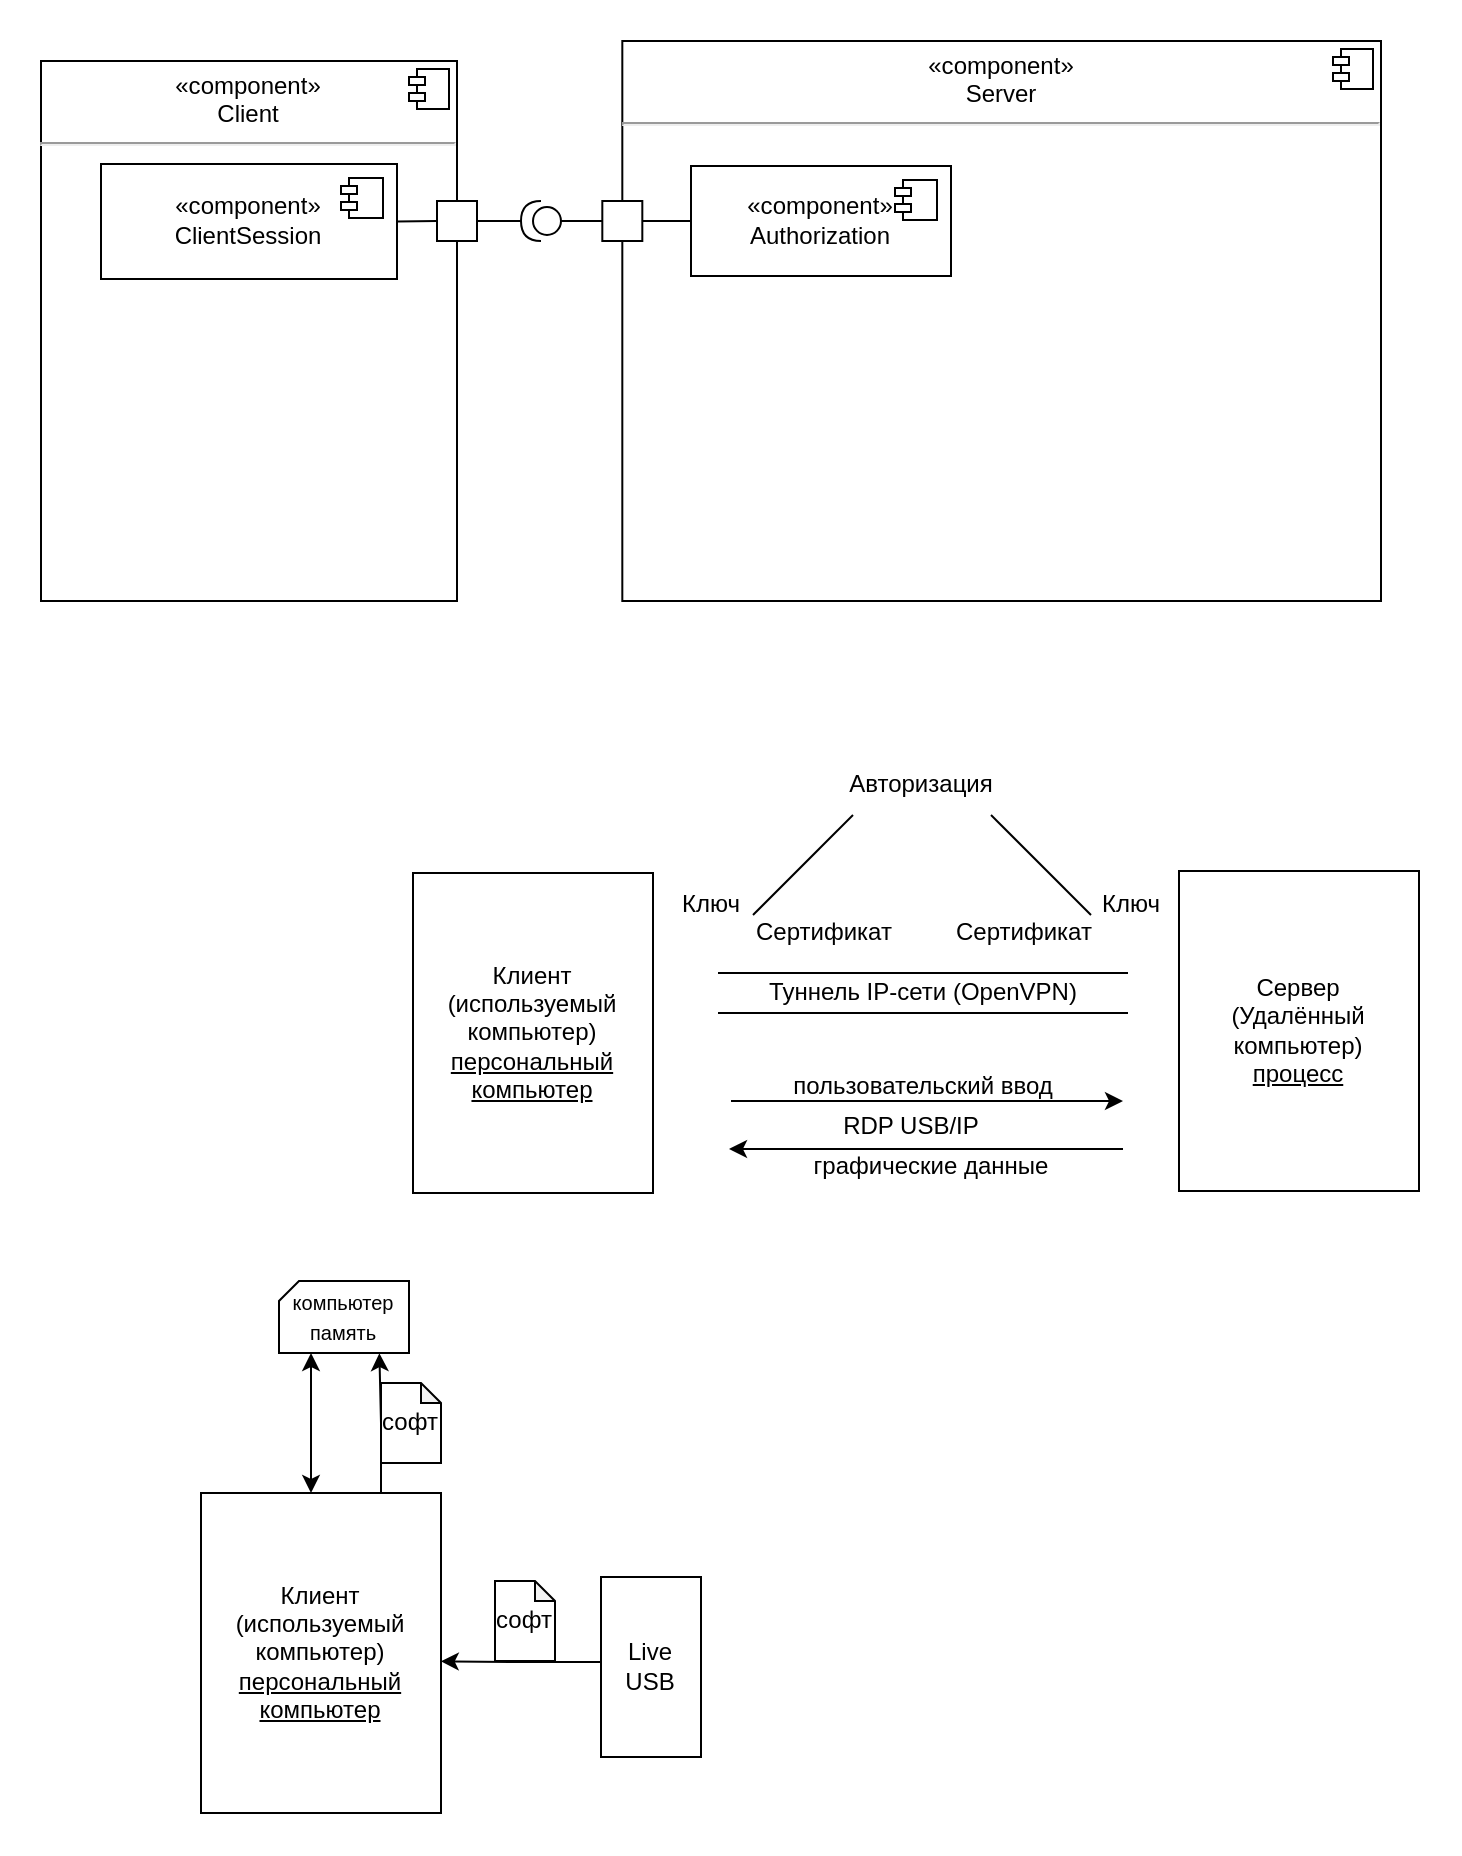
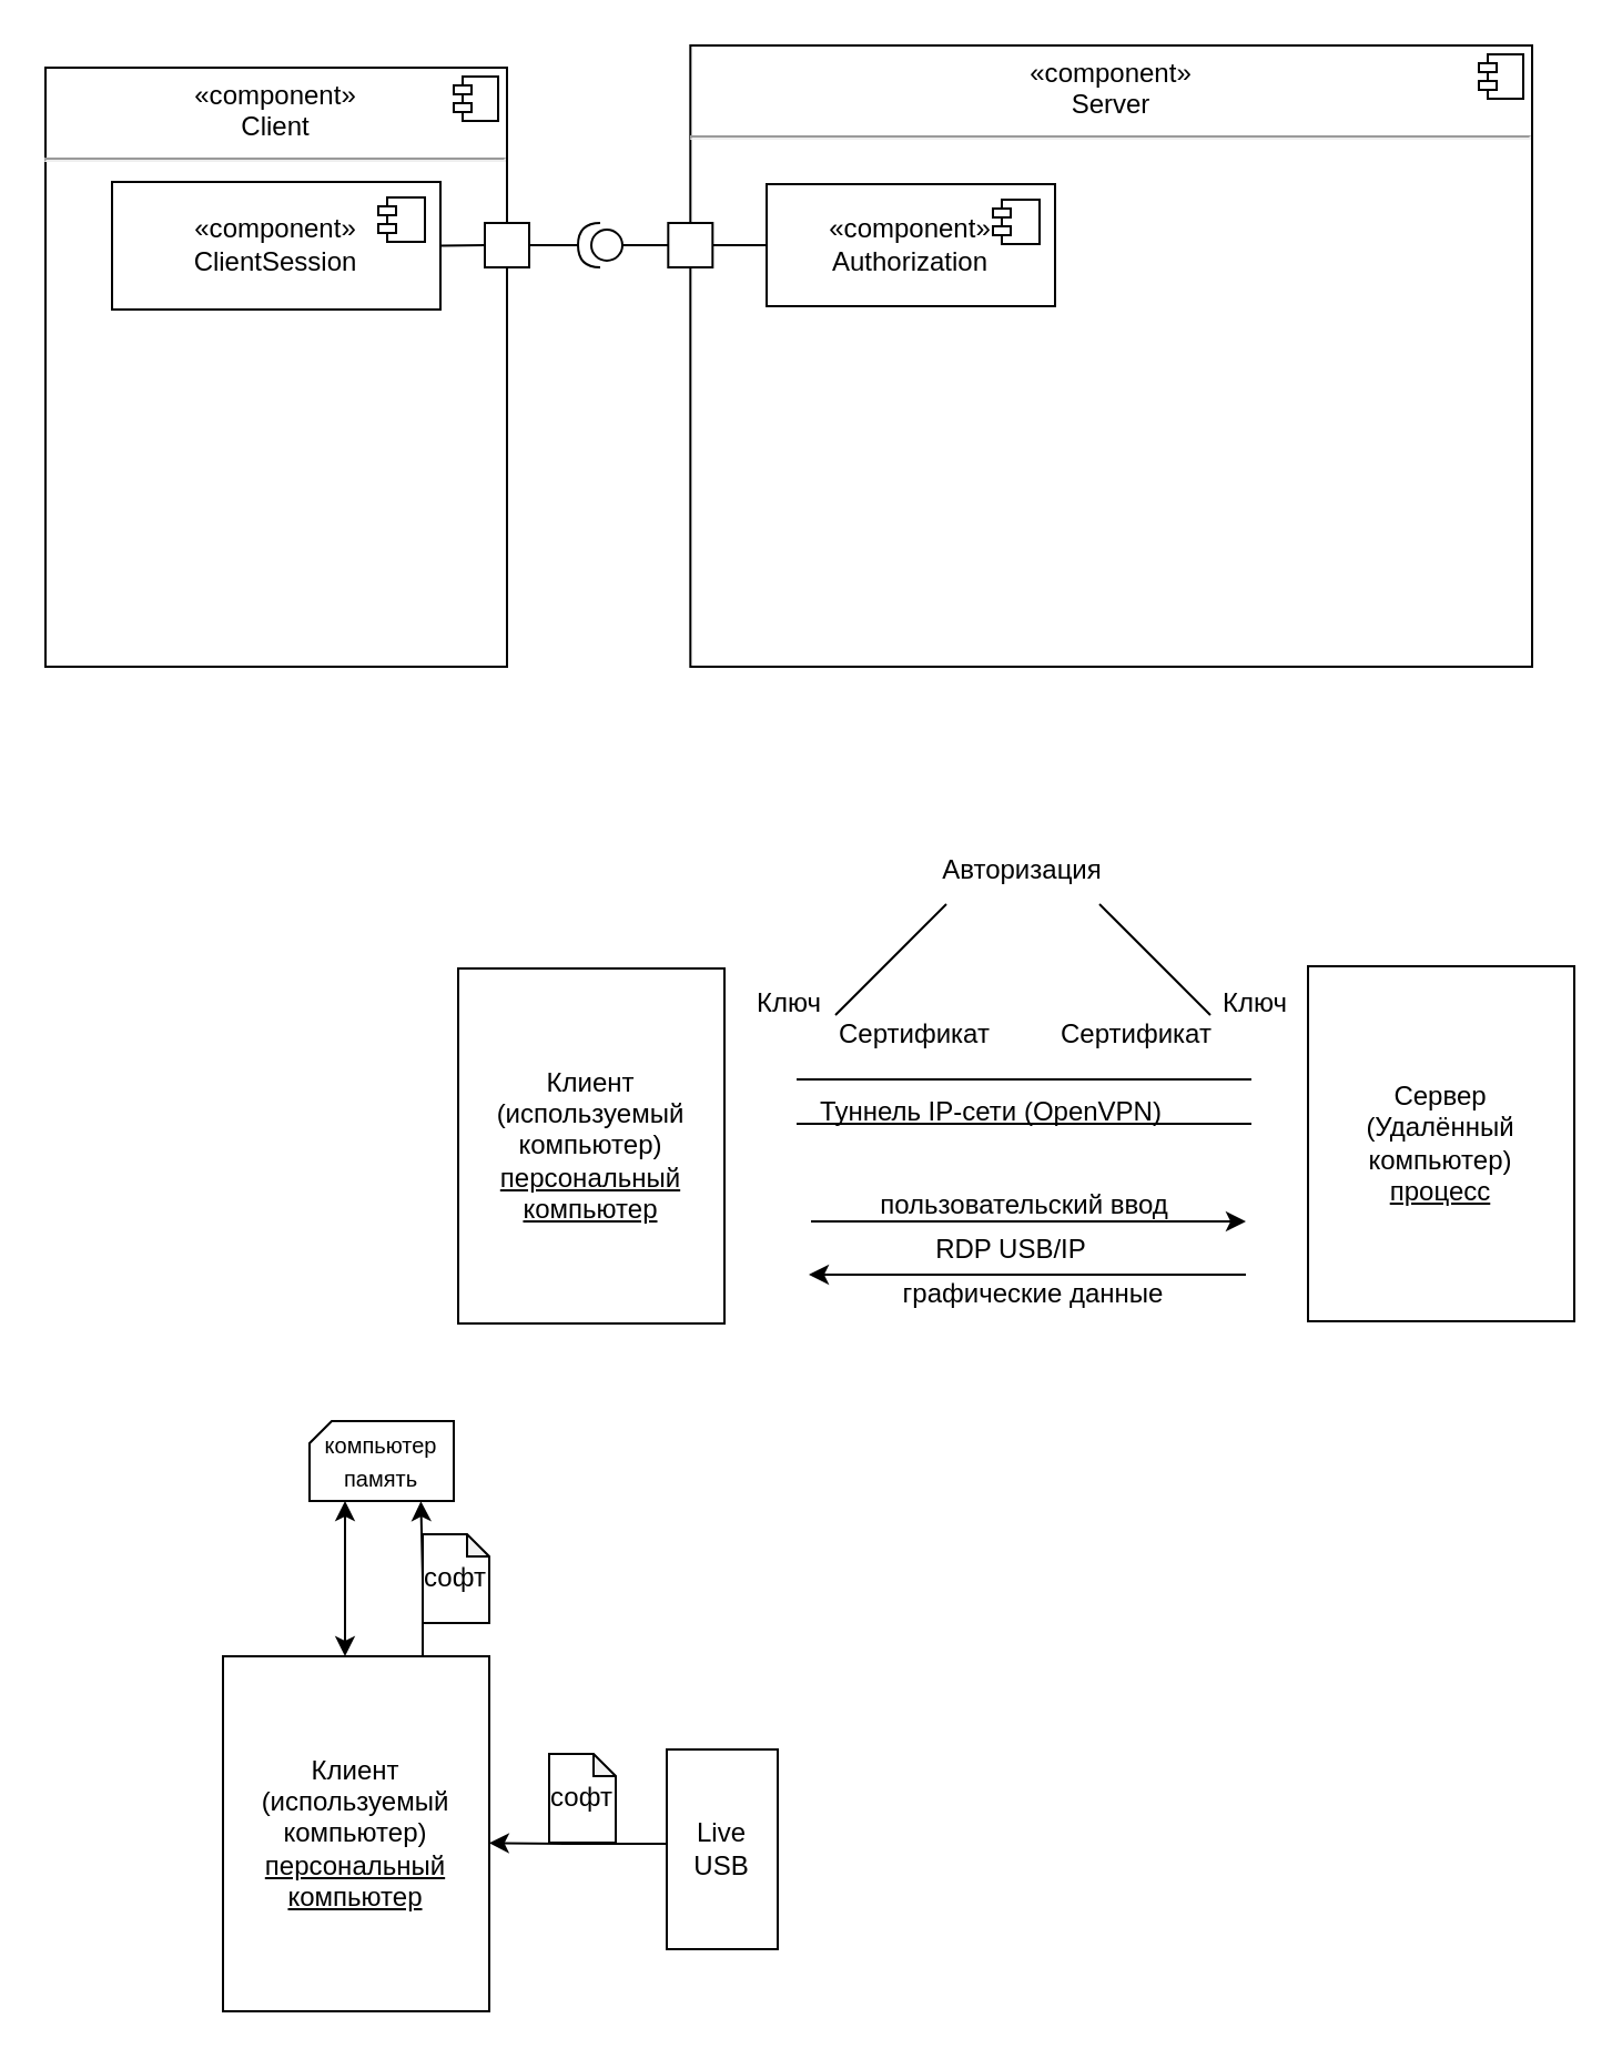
  <mxCell id="0" style=";html=1;" />
  <mxCell id="1" style=";html=1;" parent="0" />
  <mxCell id="2" value="Сервер&lt;br&gt;(Удалённый компьютер)&lt;br&gt;&lt;u&gt;процесс&lt;/u&gt;" style="rounded=0;whiteSpace=wrap;html=1;" parent="1" vertex="1"><mxGeometry x="589" y="435" width="120" height="160" as="geometry" /></mxCell>
  <mxCell id="3" value="RDP USB/IP" style="text;html=1;align=center;verticalAlign=middle;resizable=0;points=[];autosize=1;strokeColor=none;fillColor=none;" parent="1" vertex="1"><mxGeometry x="410" y="548" width="90" height="30" as="geometry" /></mxCell>
  <mxCell id="4" value="" style="endArrow=none;html=1;rounded=0;" parent="1" edge="1"><mxGeometry width="50" height="50" relative="1" as="geometry"><mxPoint x="358.5" y="486" as="sourcePoint" /><mxPoint x="563.5" y="486" as="targetPoint" /></mxGeometry></mxCell>
  <mxCell id="5" value="" style="endArrow=none;html=1;rounded=0;" parent="1" edge="1"><mxGeometry width="50" height="50" relative="1" as="geometry"><mxPoint x="358.5" y="506" as="sourcePoint" /><mxPoint x="563.5" y="506" as="targetPoint" /></mxGeometry></mxCell>
- <mxCell id="6" value="Туннель IP-сети (OpenVPN)" style="text;html=1;align=center;verticalAlign=middle;resizable=0;points=[];autosize=1;strokeColor=none;fillColor=none;" parent="1" vertex="1"><mxGeometry x="371" y="481" width="180" height="30" as="geometry" /></mxCell>
+ <mxCell id="6" value="Туннель IP-сети (OpenVPN)" style="text;html=1;align=center;verticalAlign=middle;resizable=0;points=[];autosize=1;strokeColor=none;fillColor=none;" parent="1" vertex="1"><mxGeometry x="356" y="486" width="180" height="30" as="geometry" /></mxCell>
  <mxCell id="7" value="" style="endArrow=none;html=1;rounded=0;" parent="1" edge="1"><mxGeometry width="50" height="50" relative="1" as="geometry"><mxPoint x="376" y="457" as="sourcePoint" /><mxPoint x="426" y="407" as="targetPoint" /></mxGeometry></mxCell>
  <mxCell id="8" value="" style="endArrow=none;html=1;rounded=0;" parent="1" edge="1"><mxGeometry width="50" height="50" relative="1" as="geometry"><mxPoint x="545" y="457" as="sourcePoint" /><mxPoint x="495" y="407" as="targetPoint" /></mxGeometry></mxCell>
  <mxCell id="9" value="Ключ" style="text;html=1;align=center;verticalAlign=middle;resizable=0;points=[];autosize=1;strokeColor=none;fillColor=none;" parent="1" vertex="1"><mxGeometry x="540" y="437" width="50" height="30" as="geometry" /></mxCell>
  <mxCell id="10" value="Сертификат" style="text;whiteSpace=wrap;" parent="1" vertex="1"><mxGeometry x="376" y="452" width="70" height="25" as="geometry" /></mxCell>
  <mxCell id="11" value="Сертификат" style="text;whiteSpace=wrap;" parent="1" vertex="1"><mxGeometry x="476" y="452" width="70" height="25" as="geometry" /></mxCell>
  <mxCell id="12" value="Ключ" style="text;html=1;align=center;verticalAlign=middle;resizable=0;points=[];autosize=1;strokeColor=none;fillColor=none;" parent="1" vertex="1"><mxGeometry x="330" y="437" width="50" height="30" as="geometry" /></mxCell>
  <mxCell id="13" value="Авторизация" style="text;html=1;align=center;verticalAlign=middle;resizable=0;points=[];autosize=1;strokeColor=none;fillColor=none;" parent="1" vertex="1"><mxGeometry x="410" y="377" width="100" height="30" as="geometry" /></mxCell>
  <mxCell id="14" value="Клиент&lt;br&gt;(используемый компьютер)&lt;br&gt;&lt;u&gt;персональный компьютер&lt;/u&gt;" style="rounded=0;whiteSpace=wrap;html=1;" parent="1" vertex="1"><mxGeometry x="206" y="436" width="120" height="160" as="geometry" /></mxCell>
  <mxCell id="15" value="пользовательский ввод" style="text;html=1;align=center;verticalAlign=middle;resizable=0;points=[];autosize=1;strokeColor=none;fillColor=none;" parent="1" vertex="1"><mxGeometry x="386" y="528" width="150" height="30" as="geometry" /></mxCell>
  <mxCell id="16" value="" style="endArrow=classic;html=1;rounded=0;" parent="1" edge="1"><mxGeometry width="50" height="50" relative="1" as="geometry"><mxPoint x="365" y="550" as="sourcePoint" /><mxPoint x="561" y="550" as="targetPoint" /></mxGeometry></mxCell>
  <mxCell id="17" value="" style="endArrow=classic;html=1;rounded=0;" parent="1" edge="1"><mxGeometry width="50" height="50" relative="1" as="geometry"><mxPoint x="561" y="574" as="sourcePoint" /><mxPoint x="364" y="574" as="targetPoint" /></mxGeometry></mxCell>
  <mxCell id="18" value="графические данные" style="text;html=1;align=center;verticalAlign=middle;resizable=0;points=[];autosize=1;strokeColor=none;fillColor=none;" parent="1" vertex="1"><mxGeometry x="395" y="568" width="140" height="30" as="geometry" /></mxCell>
  <mxCell id="19" value="Live USB" style="rounded=0;whiteSpace=wrap;html=1;" parent="1" vertex="1"><mxGeometry x="300" y="788" width="50" height="90" as="geometry" /></mxCell>
  <mxCell id="20" value="Клиент&lt;br&gt;(используемый компьютер)&lt;br&gt;&lt;u&gt;персональный компьютер&lt;/u&gt;" style="rounded=0;whiteSpace=wrap;html=1;" parent="1" vertex="1"><mxGeometry x="100" y="746" width="120" height="160" as="geometry" /></mxCell>
  <mxCell id="21" value="софт" style="shape=note;whiteSpace=wrap;html=1;backgroundOutline=1;darkOpacity=0.05;size=10;" parent="1" vertex="1"><mxGeometry x="247" y="790" width="30" height="40" as="geometry" /></mxCell>
  <mxCell id="22" style="edgeStyle=orthogonalEdgeStyle;rounded=0;orthogonalLoop=1;jettySize=auto;html=1;exitX=0;exitY=0.25;exitDx=0;exitDy=0;entryX=0.999;entryY=0.401;entryDx=0;entryDy=0;entryPerimeter=0;" parent="1" edge="1"><mxGeometry relative="1" as="geometry"><mxPoint x="300" y="830.5" as="sourcePoint" /><mxPoint x="219.88" y="830.16" as="targetPoint" /><Array as="points"><mxPoint x="260" y="831" /></Array></mxGeometry></mxCell>
  <mxCell id="23" value="&lt;font style=&quot;font-size: 10px;&quot;&gt;компьютер память&lt;/font&gt;" style="shape=card;whiteSpace=wrap;html=1;size=10;" parent="1" vertex="1"><mxGeometry x="139" y="640" width="65" height="36" as="geometry" /></mxCell>
  <mxCell id="24" value="" style="endArrow=classic;startArrow=classic;html=1;rounded=0;" parent="1" edge="1"><mxGeometry width="50" height="50" relative="1" as="geometry"><mxPoint x="155" y="746" as="sourcePoint" /><mxPoint x="155" y="676" as="targetPoint" /></mxGeometry></mxCell>
  <mxCell id="25" style="edgeStyle=orthogonalEdgeStyle;rounded=0;orthogonalLoop=1;jettySize=auto;html=1;exitX=0.75;exitY=0;exitDx=0;exitDy=0;entryX=0.772;entryY=1.002;entryDx=0;entryDy=0;entryPerimeter=0;" parent="1" source="20" target="23" edge="1"><mxGeometry relative="1" as="geometry" /></mxCell>
  <mxCell id="26" value="софт" style="shape=note;whiteSpace=wrap;html=1;backgroundOutline=1;darkOpacity=0.05;size=10;" parent="1" vertex="1"><mxGeometry x="190" y="691" width="30" height="40" as="geometry" /></mxCell>
  <mxCell id="27" value="&lt;p style=&quot;margin:0px;margin-top:6px;text-align:center;&quot;&gt;&lt;/p&gt;&lt;div style=&quot;text-align: center;&quot;&gt;&lt;span style=&quot;background-color: initial;&quot;&gt;«c&lt;/span&gt;&lt;span style=&quot;background-color: initial; border-color: var(--border-color);&quot;&gt;omponent&lt;/span&gt;&lt;span style=&quot;background-color: initial;&quot;&gt;»&lt;/span&gt;&lt;/div&gt;&lt;span style=&quot;&quot;&gt;&lt;div style=&quot;text-align: center;&quot;&gt;&lt;span style=&quot;background-color: initial;&quot;&gt;Client&lt;/span&gt;&lt;/div&gt;&lt;/span&gt;&lt;hr&gt;&lt;p style=&quot;margin:0px;margin-left:8px;&quot;&gt;&lt;br&gt;&lt;/p&gt;" style="align=left;overflow=fill;html=1;dropTarget=0;whiteSpace=wrap;" vertex="1" parent="1"><mxGeometry x="20" y="30" width="208" height="270" as="geometry" /></mxCell>
  <mxCell id="28" value="" style="shape=component;jettyWidth=8;jettyHeight=4;" vertex="1" parent="27"><mxGeometry x="1" width="20" height="20" relative="1" as="geometry"><mxPoint x="-24" y="4" as="offset" /></mxGeometry></mxCell>
  <mxCell id="29" value="«c&lt;span style=&quot;border-color: var(--border-color);&quot;&gt;omponent&lt;/span&gt;»&lt;br&gt;ClientSession" style="html=1;dropTarget=0;whiteSpace=wrap;" vertex="1" parent="1"><mxGeometry x="50" y="81.5" width="148" height="57.5" as="geometry" /></mxCell>
  <mxCell id="30" value="" style="shape=module;jettyWidth=8;jettyHeight=4;" vertex="1" parent="29"><mxGeometry x="1" width="21" height="20" relative="1" as="geometry"><mxPoint x="-28" y="7" as="offset" /></mxGeometry></mxCell>
  <mxCell id="31" value="&lt;p style=&quot;margin:0px;margin-top:6px;text-align:center;&quot;&gt;&lt;/p&gt;&lt;div style=&quot;text-align: center;&quot;&gt;&lt;span style=&quot;background-color: initial;&quot;&gt;«c&lt;/span&gt;&lt;span style=&quot;background-color: initial; border-color: var(--border-color);&quot;&gt;omponent&lt;/span&gt;&lt;span style=&quot;background-color: initial;&quot;&gt;»&lt;/span&gt;&lt;/div&gt;&lt;span style=&quot;&quot;&gt;&lt;div style=&quot;text-align: center;&quot;&gt;&lt;span style=&quot;background-color: initial;&quot;&gt;Server&lt;/span&gt;&lt;/div&gt;&lt;/span&gt;&lt;hr&gt;&lt;p style=&quot;margin:0px;margin-left:8px;&quot;&gt;&lt;br&gt;&lt;/p&gt;" style="align=left;overflow=fill;html=1;dropTarget=0;whiteSpace=wrap;" vertex="1" parent="1"><mxGeometry x="310.66" y="20" width="379.34" height="280" as="geometry" /></mxCell>
  <mxCell id="32" value="" style="shape=component;jettyWidth=8;jettyHeight=4;" vertex="1" parent="31"><mxGeometry x="1" width="20" height="20" relative="1" as="geometry"><mxPoint x="-24" y="4" as="offset" /></mxGeometry></mxCell>
  <mxCell id="33" value="«c&lt;span style=&quot;border-color: var(--border-color);&quot;&gt;omponent&lt;/span&gt;»&lt;br&gt;Authorization" style="html=1;dropTarget=0;whiteSpace=wrap;" vertex="1" parent="1"><mxGeometry x="345" y="82.5" width="130" height="55" as="geometry" /></mxCell>
  <mxCell id="34" value="" style="shape=module;jettyWidth=8;jettyHeight=4;" vertex="1" parent="33"><mxGeometry x="1" width="21" height="20" relative="1" as="geometry"><mxPoint x="-28" y="7" as="offset" /></mxGeometry></mxCell>
  <mxCell id="35" value="" style="rounded=0;whiteSpace=wrap;html=1;" vertex="1" parent="1"><mxGeometry x="218" y="100" width="20" height="20" as="geometry" /></mxCell>
  <mxCell id="36" value="" style="rounded=0;whiteSpace=wrap;html=1;" vertex="1" parent="1"><mxGeometry x="300.66" y="100" width="20" height="20" as="geometry" /></mxCell>
  <mxCell id="37" value="" style="shape=providedRequiredInterface;html=1;verticalLabelPosition=bottom;sketch=0;rotation=-180;" vertex="1" parent="1"><mxGeometry x="260" y="100" width="20" height="20" as="geometry" /></mxCell>
  <mxCell id="38" value="" style="endArrow=none;html=1;rounded=0;exitX=0;exitY=0.5;exitDx=0;exitDy=0;exitPerimeter=0;entryX=0;entryY=0.5;entryDx=0;entryDy=0;" edge="1" parent="1" source="37" target="36"><mxGeometry width="50" height="50" relative="1" as="geometry"><mxPoint x="250" y="150" as="sourcePoint" /><mxPoint x="300" y="100" as="targetPoint" /></mxGeometry></mxCell>
  <mxCell id="39" value="" style="endArrow=none;html=1;rounded=0;exitX=1;exitY=0.5;exitDx=0;exitDy=0;entryX=1;entryY=0.5;entryDx=0;entryDy=0;entryPerimeter=0;" edge="1" parent="1" source="35" target="37"><mxGeometry width="50" height="50" relative="1" as="geometry"><mxPoint x="290" y="120" as="sourcePoint" /><mxPoint x="311" y="120" as="targetPoint" /></mxGeometry></mxCell>
  <mxCell id="40" value="" style="endArrow=none;html=1;rounded=0;exitX=1;exitY=0.5;exitDx=0;exitDy=0;entryX=0;entryY=0.5;entryDx=0;entryDy=0;" edge="1" parent="1" source="29" target="35"><mxGeometry width="50" height="50" relative="1" as="geometry"><mxPoint x="248" y="120" as="sourcePoint" /><mxPoint x="278" y="120" as="targetPoint" /></mxGeometry></mxCell>
  <mxCell id="41" value="" style="endArrow=none;html=1;rounded=0;exitX=1;exitY=0.5;exitDx=0;exitDy=0;entryX=0;entryY=0.5;entryDx=0;entryDy=0;" edge="1" parent="1" source="36" target="33"><mxGeometry width="50" height="50" relative="1" as="geometry"><mxPoint x="322.66" y="134" as="sourcePoint" /><mxPoint x="342.66" y="134" as="targetPoint" /></mxGeometry></mxCell>
